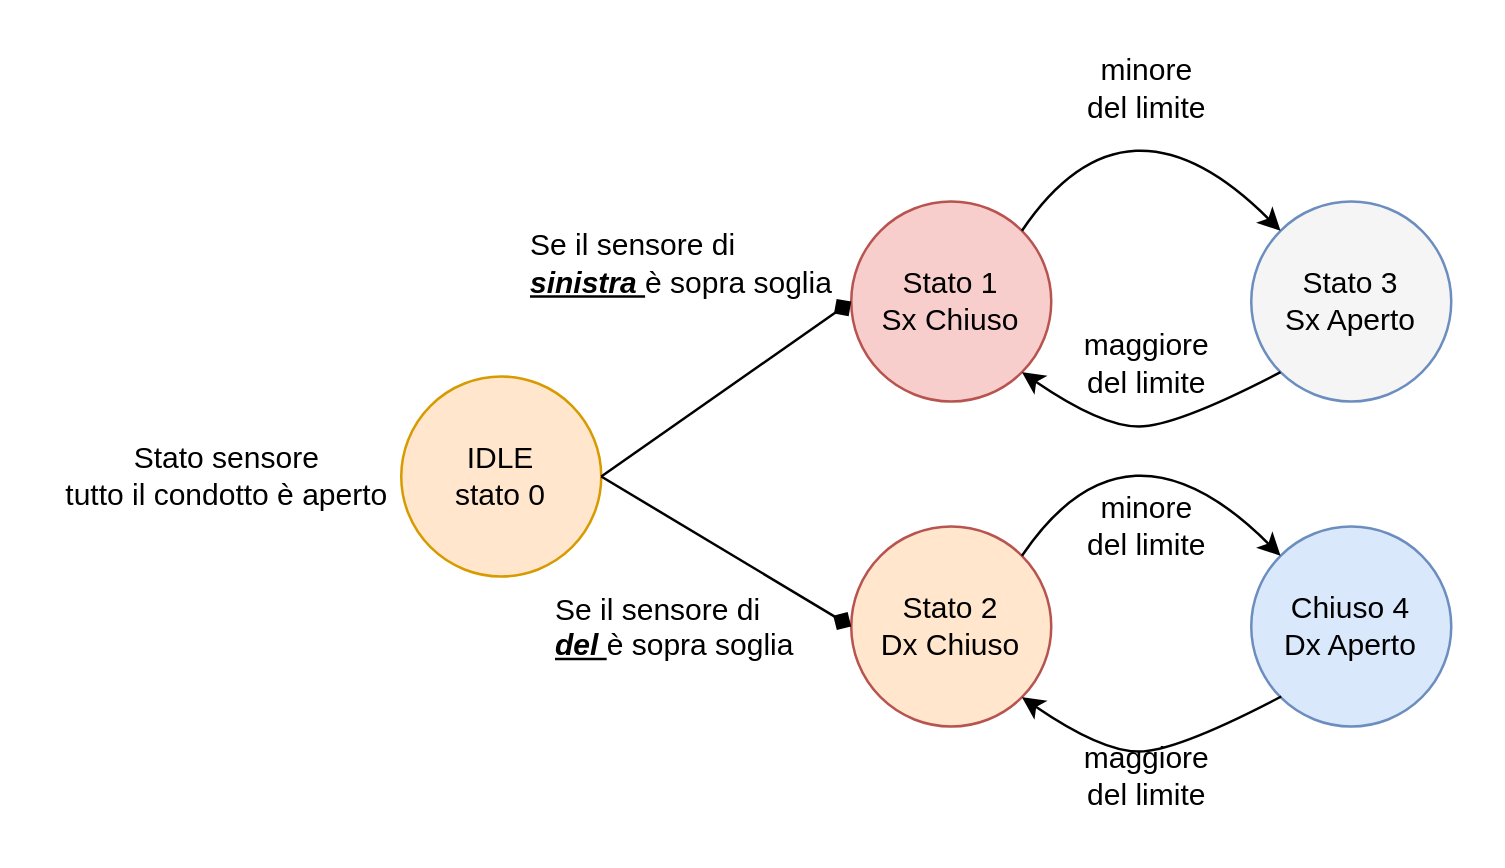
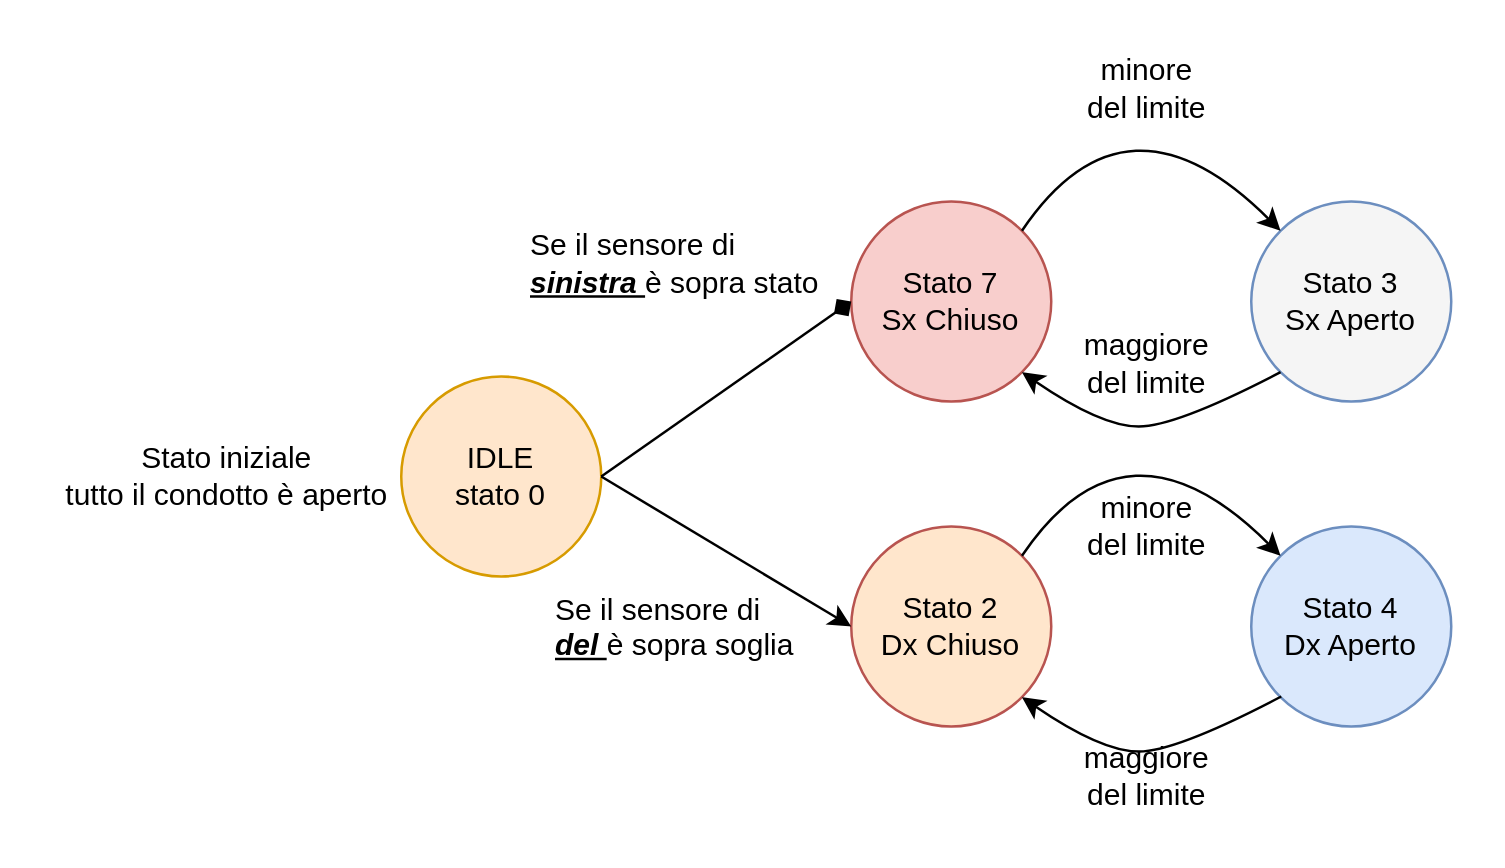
  <mxCell id="0" />
  <mxCell id="1" parent="0" />
- <mxCell id="2" value="Stato 1&lt;br&gt;Sx Chiuso" style="ellipse;whiteSpace=wrap;html=1;aspect=fixed;fillColor=#f8cecc;strokeColor=#b85450;" parent="1" vertex="1"><mxGeometry x="340" y="80" width="80" height="80" as="geometry" /></mxCell>
+ <mxCell id="2" value="Stato 7&lt;br&gt;Sx Chiuso" style="ellipse;whiteSpace=wrap;html=1;aspect=fixed;fillColor=#f8cecc;strokeColor=#b85450;" parent="1" vertex="1"><mxGeometry x="340" y="80" width="80" height="80" as="geometry" /></mxCell>
  <mxCell id="3" value="Stato 3&lt;br&gt;Sx Aperto" style="ellipse;whiteSpace=wrap;html=1;aspect=fixed;fillColor=#f5f5f5;strokeColor=#6c8ebf;" parent="1" vertex="1"><mxGeometry x="500" y="80" width="80" height="80" as="geometry" /></mxCell>
  <mxCell id="4" value="Stato 2&lt;br&gt;Dx Chiuso" style="ellipse;whiteSpace=wrap;html=1;aspect=fixed;fillColor=#ffe6cc;strokeColor=#b85450;" parent="1" vertex="1"><mxGeometry x="340" y="210" width="80" height="80" as="geometry" /></mxCell>
- <mxCell id="5" value="Chiuso 4&lt;br&gt;Dx Aperto" style="ellipse;whiteSpace=wrap;html=1;aspect=fixed;fillColor=#dae8fc;strokeColor=#6c8ebf;" parent="1" vertex="1"><mxGeometry x="500" y="210" width="80" height="80" as="geometry" /></mxCell>
+ <mxCell id="5" value="Stato 4&lt;br&gt;Dx Aperto" style="ellipse;whiteSpace=wrap;html=1;aspect=fixed;fillColor=#dae8fc;strokeColor=#6c8ebf;" parent="1" vertex="1"><mxGeometry x="500" y="210" width="80" height="80" as="geometry" /></mxCell>
  <mxCell id="6" value="IDLE&lt;br&gt;stato 0" style="ellipse;whiteSpace=wrap;html=1;aspect=fixed;fillColor=#ffe6cc;strokeColor=#d79b00;" parent="1" vertex="1"><mxGeometry x="160" y="150" width="80" height="80" as="geometry" /></mxCell>
  <mxCell id="7" value="" style="endArrow=diamond;html=1;exitX=1;exitY=0.5;exitDx=0;exitDy=0;entryX=0;entryY=0.5;entryDx=0;entryDy=0;" parent="1" source="6" target="2" edge="1"><mxGeometry width="50" height="50" relative="1" as="geometry"><mxPoint x="240" y="150" as="sourcePoint" /><mxPoint x="290" y="100" as="targetPoint" /></mxGeometry></mxCell>
- <mxCell id="8" value="" style="endArrow=diamond;html=1;exitX=1;exitY=0.5;exitDx=0;exitDy=0;entryX=0;entryY=0.5;entryDx=0;entryDy=0;" parent="1" source="6" target="4" edge="1"><mxGeometry width="50" height="50" relative="1" as="geometry"><mxPoint x="240" y="320" as="sourcePoint" /><mxPoint x="290" y="270" as="targetPoint" /></mxGeometry></mxCell>
- <mxCell id="9" value="Se il sensore di&amp;nbsp;&lt;br&gt;&lt;b&gt;&lt;i&gt;&lt;u&gt;sinistra &lt;/u&gt;&lt;/i&gt;&lt;/b&gt;è sopra soglia" style="text;html=1;align=left;verticalAlign=middle;resizable=0;points=[];;autosize=1;" parent="1" vertex="1"><mxGeometry x="210" y="90" width="140" height="30" as="geometry" /></mxCell>
+ <mxCell id="8" value="" style="endArrow=classic;html=1;exitX=1;exitY=0.5;exitDx=0;exitDy=0;entryX=0;entryY=0.5;entryDx=0;entryDy=0;" parent="1" source="6" target="4" edge="1"><mxGeometry width="50" height="50" relative="1" as="geometry"><mxPoint x="240" y="320" as="sourcePoint" /><mxPoint x="290" y="270" as="targetPoint" /></mxGeometry></mxCell>
+ <mxCell id="9" value="Se il sensore di&amp;nbsp;&lt;br&gt;&lt;b&gt;&lt;i&gt;&lt;u&gt;sinistra &lt;/u&gt;&lt;/i&gt;&lt;/b&gt;è sopra stato" style="text;html=1;align=left;verticalAlign=middle;resizable=0;points=[];;autosize=1;" parent="1" vertex="1"><mxGeometry x="210" y="90" width="140" height="30" as="geometry" /></mxCell>
  <mxCell id="10" value="Se il sensore di&amp;nbsp;&lt;br&gt;&lt;b&gt;&lt;i&gt;&lt;u&gt;del&amp;nbsp;&lt;/u&gt;&lt;/i&gt;&lt;/b&gt;è sopra soglia" style="text;html=1;" parent="1" vertex="1"><mxGeometry x="220" y="230" width="120" height="30" as="geometry" /></mxCell>
  <mxCell id="11" value="" style="curved=1;endArrow=classic;html=1;exitX=1;exitY=0;exitDx=0;exitDy=0;" parent="1" source="2" target="3" edge="1"><mxGeometry width="50" height="50" relative="1" as="geometry"><mxPoint x="430" y="70" as="sourcePoint" /><mxPoint x="480" y="20" as="targetPoint" /><Array as="points"><mxPoint x="450" y="30" /></Array></mxGeometry></mxCell>
  <mxCell id="12" value="minore &lt;br&gt;del limite" style="text;html=1;align=center;verticalAlign=middle;resizable=0;points=[];;autosize=1;" parent="1" vertex="1"><mxGeometry x="428" y="20" width="60" height="30" as="geometry" /></mxCell>
  <mxCell id="13" value="" style="curved=1;endArrow=classic;html=1;exitX=0;exitY=1;exitDx=0;exitDy=0;entryX=1;entryY=1;entryDx=0;entryDy=0;" parent="1" source="3" target="2" edge="1"><mxGeometry width="50" height="50" relative="1" as="geometry"><mxPoint x="420" y="200" as="sourcePoint" /><mxPoint x="470" y="150" as="targetPoint" /><Array as="points"><mxPoint x="470" y="170" /><mxPoint x="440" y="170" /></Array></mxGeometry></mxCell>
  <mxCell id="14" value="maggiore&lt;br&gt;del limite" style="text;html=1;align=center;verticalAlign=middle;resizable=0;points=[];;autosize=1;" parent="1" vertex="1"><mxGeometry x="423" y="130" width="70" height="30" as="geometry" /></mxCell>
- <mxCell id="15" value="Stato sensore&lt;br&gt;tutto il condotto è aperto" style="text;html=1;align=center;verticalAlign=middle;resizable=0;points=[];;autosize=1;" parent="1" vertex="1"><mxGeometry y="175" width="140" height="30" as="geometry" x="20" /></mxCell>
+ <mxCell id="15" value="Stato iniziale&lt;br&gt;tutto il condotto è aperto" style="text;html=1;align=center;verticalAlign=middle;resizable=0;points=[];;autosize=1;" parent="1" vertex="1"><mxGeometry y="175" width="140" height="30" as="geometry" x="20" /></mxCell>
  <mxCell id="16" value="" style="curved=1;endArrow=classic;html=1;exitX=1;exitY=0;exitDx=0;exitDy=0;" parent="1" edge="1"><mxGeometry width="50" height="50" relative="1" as="geometry"><mxPoint x="408.284" y="221.716" as="sourcePoint" /><mxPoint x="511.716" y="221.716" as="targetPoint" /><Array as="points"><mxPoint x="450" y="160" /></Array></mxGeometry></mxCell>
  <mxCell id="17" value="minore&lt;br&gt;del limite" style="text;html=1;align=center;verticalAlign=middle;resizable=0;points=[];;autosize=1;" parent="1" vertex="1"><mxGeometry x="428" y="195" width="60" height="30" as="geometry" /></mxCell>
  <mxCell id="18" value="" style="curved=1;endArrow=classic;html=1;entryX=1;entryY=1;entryDx=0;entryDy=0;" parent="1" edge="1"><mxGeometry width="50" height="50" relative="1" as="geometry"><mxPoint x="512" y="278" as="sourcePoint" /><mxPoint x="408.284" y="278.284" as="targetPoint" /><Array as="points"><mxPoint x="470" y="300" /><mxPoint x="440" y="300" /></Array></mxGeometry></mxCell>
  <mxCell id="19" value="maggiore&lt;br&gt;del limite" style="text;html=1;align=center;verticalAlign=middle;resizable=0;points=[];;autosize=1;" parent="1" vertex="1"><mxGeometry x="423" y="295" width="70" height="30" as="geometry" /></mxCell>
